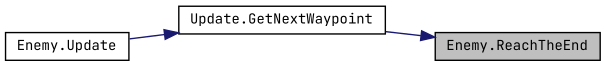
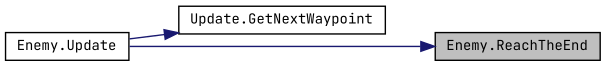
  digraph {
    fontname="JetBrains Mono"
    rankdir=RL
    node [color=black fillcolor=white fontname="JetBrains Mono" fontsize=10 shape=record style=filled]
    edge [color=midnightblue dir=back fontname="JetBrains Mono" fontsize=10 labelfontname=Helvetica labelfontsize=10 style=solid]
    n1 [fillcolor=grey75 fontcolor=black height=0.2 label="Enemy.ReachTheEnd" width=0.4]
    n2 [height=0.2 label="Update.GetNextWaypoint" width=0.4]
    n3 [height=0.2 label="Enemy.Update" width=0.4]
-   n1 -> n2
+   n1 -> n3
    n2 -> n3
  }
